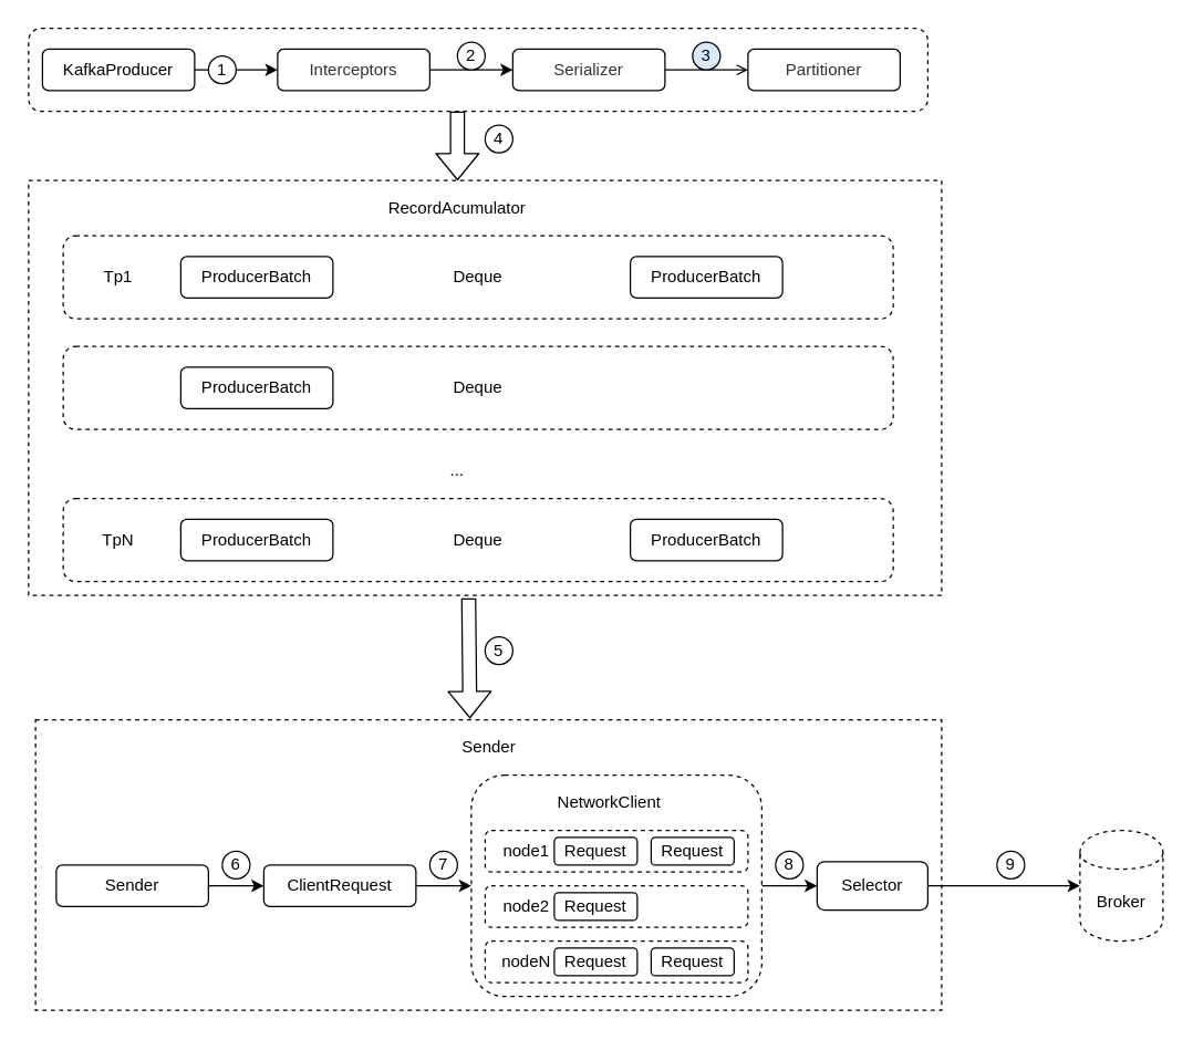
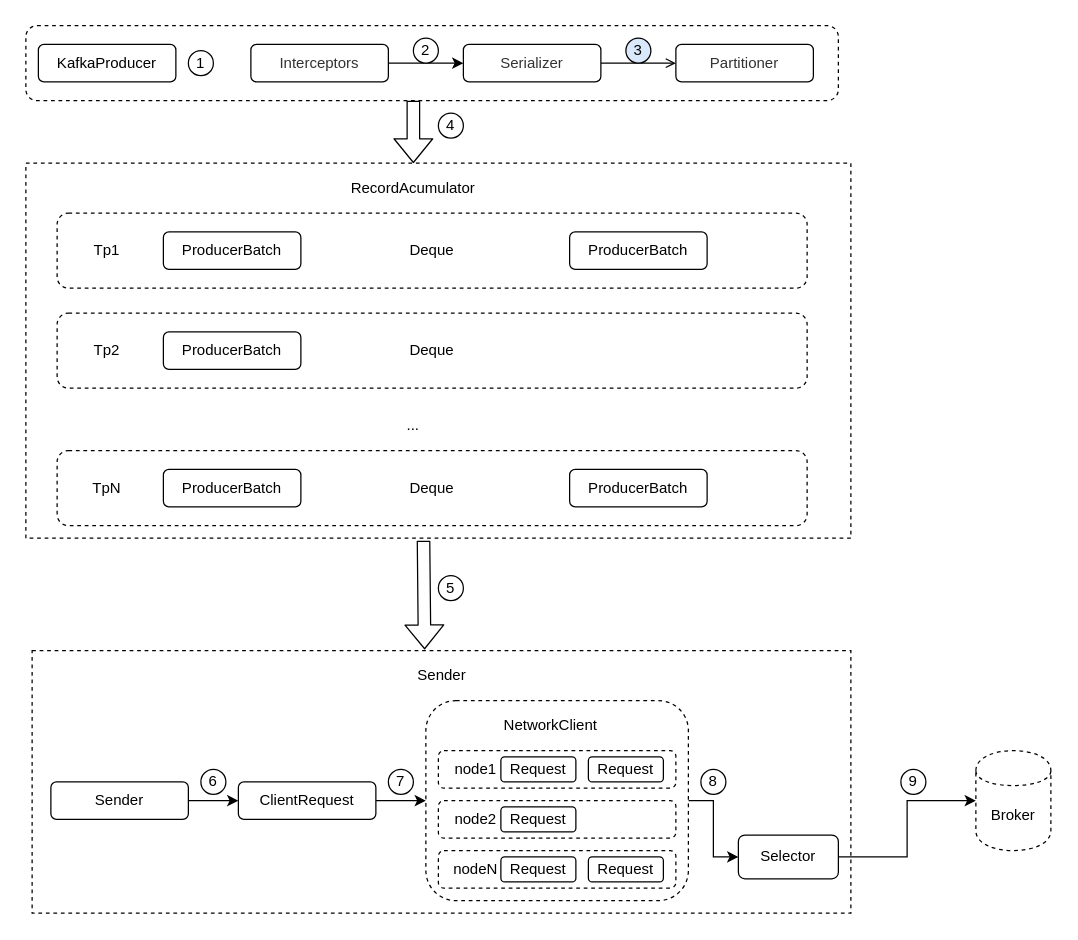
  <mxCell id="0" />
  <mxCell id="1" parent="0" />
  <mxCell id="2" value="" style="rounded=1;whiteSpace=wrap;html=1;dashed=1;" vertex="1" parent="1"><mxGeometry x="20" y="20" width="650" height="60" as="geometry" /></mxCell>
- <mxCell id="3" style="edgeStyle=orthogonalEdgeStyle;rounded=0;orthogonalLoop=1;jettySize=auto;html=1;" edge="1" parent="1" source="4" target="6"><mxGeometry relative="1" as="geometry" /></mxCell>
  <mxCell id="4" value="KafkaProducer" style="rounded=1;whiteSpace=wrap;html=1;" vertex="1" parent="1"><mxGeometry x="30" y="35" width="110" height="30" as="geometry" /></mxCell>
  <mxCell id="5" style="edgeStyle=orthogonalEdgeStyle;rounded=0;orthogonalLoop=1;jettySize=auto;html=1;" edge="1" parent="1" source="6" target="8"><mxGeometry relative="1" as="geometry" /></mxCell>
  <mxCell id="6" value="&lt;span style=&quot;color: rgb(50 , 50 , 50) ; background-color: rgba(255 , 255 , 255 , 0.01)&quot;&gt;Interceptors&lt;/span&gt;" style="rounded=1;whiteSpace=wrap;html=1;" vertex="1" parent="1"><mxGeometry x="200" y="35" width="110" height="30" as="geometry" /></mxCell>
  <mxCell id="7" style="edgeStyle=orthogonalEdgeStyle;rounded=0;orthogonalLoop=1;jettySize=auto;html=1;entryX=0;entryY=0.5;entryDx=0;entryDy=0;endArrow=open;" edge="1" parent="1" source="8" target="9"><mxGeometry relative="1" as="geometry" /></mxCell>
  <mxCell id="8" value="&lt;span style=&quot;color: rgb(50 , 50 , 50) ; background-color: rgba(255 , 255 , 255 , 0.01)&quot;&gt;Serializer&lt;/span&gt;" style="rounded=1;whiteSpace=wrap;html=1;" vertex="1" parent="1"><mxGeometry x="370" y="35" width="110" height="30" as="geometry" /></mxCell>
  <mxCell id="9" value="&lt;span style=&quot;color: rgb(50 , 50 , 50) ; background-color: rgba(255 , 255 , 255 , 0.01)&quot;&gt;Partitioner&lt;/span&gt;" style="rounded=1;whiteSpace=wrap;html=1;" vertex="1" parent="1"><mxGeometry x="540" y="35" width="110" height="30" as="geometry" /></mxCell>
  <mxCell id="10" value="1" style="ellipse;whiteSpace=wrap;html=1;aspect=fixed;" vertex="1" parent="1"><mxGeometry x="150" y="40" width="20" height="20" as="geometry" /></mxCell>
  <mxCell id="11" value="2" style="ellipse;whiteSpace=wrap;html=1;aspect=fixed;" vertex="1" parent="1"><mxGeometry x="330" y="30" width="20" height="20" as="geometry" /></mxCell>
  <mxCell id="12" value="3" style="ellipse;whiteSpace=wrap;html=1;aspect=fixed;fillColor=#dae8fc;" vertex="1" parent="1"><mxGeometry x="500" y="30" width="20" height="20" as="geometry" /></mxCell>
  <mxCell id="13" value="" style="shape=flexArrow;endArrow=classic;html=1;" edge="1" parent="1"><mxGeometry width="50" height="50" relative="1" as="geometry"><mxPoint x="330" y="80" as="sourcePoint" /><mxPoint x="330" y="130" as="targetPoint" /></mxGeometry></mxCell>
  <mxCell id="14" value="" style="rounded=0;whiteSpace=wrap;html=1;dashed=1;" vertex="1" parent="1"><mxGeometry x="20" y="130" width="660" height="300" as="geometry" /></mxCell>
  <mxCell id="15" value="Deque" style="rounded=1;whiteSpace=wrap;html=1;dashed=1;" vertex="1" parent="1"><mxGeometry x="45" y="170" width="600" height="60" as="geometry" /></mxCell>
  <mxCell id="16" value="Deque" style="rounded=1;whiteSpace=wrap;html=1;dashed=1;" vertex="1" parent="1"><mxGeometry x="45" y="250" width="600" height="60" as="geometry" /></mxCell>
  <mxCell id="17" value="Deque" style="rounded=1;whiteSpace=wrap;html=1;dashed=1;" vertex="1" parent="1"><mxGeometry x="45" y="360" width="600" height="60" as="geometry" /></mxCell>
  <mxCell id="18" value="..." style="text;html=1;strokeColor=none;fillColor=none;align=center;verticalAlign=middle;whiteSpace=wrap;rounded=0;dashed=1;" vertex="1" parent="1"><mxGeometry x="310" y="330" width="40" height="20" as="geometry" /></mxCell>
+ <mxCell id="19" value="Tp2" style="text;html=1;strokeColor=none;fillColor=none;align=center;verticalAlign=middle;whiteSpace=wrap;rounded=0;dashed=1;" vertex="1" parent="1"><mxGeometry x="65" y="270" width="40" height="20" as="geometry" /></mxCell>
  <mxCell id="20" value="Tp1" style="text;html=1;strokeColor=none;fillColor=none;align=center;verticalAlign=middle;whiteSpace=wrap;rounded=0;dashed=1;" vertex="1" parent="1"><mxGeometry x="65" y="190" width="40" height="20" as="geometry" /></mxCell>
  <mxCell id="21" value="TpN" style="text;html=1;strokeColor=none;fillColor=none;align=center;verticalAlign=middle;whiteSpace=wrap;rounded=0;dashed=1;" vertex="1" parent="1"><mxGeometry x="65" y="380" width="40" height="20" as="geometry" /></mxCell>
  <mxCell id="22" value="ProducerBatch" style="rounded=1;whiteSpace=wrap;html=1;" vertex="1" parent="1"><mxGeometry x="130" y="185" width="110" height="30" as="geometry" /></mxCell>
  <mxCell id="23" value="ProducerBatch" style="rounded=1;whiteSpace=wrap;html=1;" vertex="1" parent="1"><mxGeometry x="455" y="185" width="110" height="30" as="geometry" /></mxCell>
  <mxCell id="24" value="ProducerBatch" style="rounded=1;whiteSpace=wrap;html=1;" vertex="1" parent="1"><mxGeometry x="130" y="265" width="110" height="30" as="geometry" /></mxCell>
  <mxCell id="25" value="ProducerBatch" style="rounded=1;whiteSpace=wrap;html=1;" vertex="1" parent="1"><mxGeometry x="130" y="375" width="110" height="30" as="geometry" /></mxCell>
  <mxCell id="26" value="ProducerBatch" style="rounded=1;whiteSpace=wrap;html=1;" vertex="1" parent="1"><mxGeometry x="455" y="375" width="110" height="30" as="geometry" /></mxCell>
  <mxCell id="27" value="RecordAcumulator" style="text;html=1;strokeColor=none;fillColor=none;align=center;verticalAlign=middle;whiteSpace=wrap;rounded=0;dashed=1;" vertex="1" parent="1"><mxGeometry x="310" y="140" width="40" height="20" as="geometry" /></mxCell>
  <mxCell id="28" value="4" style="ellipse;whiteSpace=wrap;html=1;aspect=fixed;" vertex="1" parent="1"><mxGeometry x="350" y="90" width="20" height="20" as="geometry" /></mxCell>
  <mxCell id="29" value="" style="rounded=0;whiteSpace=wrap;html=1;dashed=1;" vertex="1" parent="1"><mxGeometry x="25" y="520" width="655" height="210" as="geometry" /></mxCell>
  <mxCell id="30" value="Sender" style="text;html=1;strokeColor=none;fillColor=none;align=center;verticalAlign=middle;whiteSpace=wrap;rounded=0;dashed=1;" vertex="1" parent="1"><mxGeometry x="333" y="530" width="40" height="20" as="geometry" /></mxCell>
  <mxCell id="31" style="edgeStyle=orthogonalEdgeStyle;rounded=0;orthogonalLoop=1;jettySize=auto;html=1;" edge="1" parent="1" source="32" target="34"><mxGeometry relative="1" as="geometry" /></mxCell>
  <mxCell id="32" value="Sender" style="rounded=1;whiteSpace=wrap;html=1;" vertex="1" parent="1"><mxGeometry x="40" y="625" width="110" height="30" as="geometry" /></mxCell>
  <mxCell id="33" style="edgeStyle=orthogonalEdgeStyle;rounded=0;orthogonalLoop=1;jettySize=auto;html=1;" edge="1" parent="1" source="34" target="36"><mxGeometry relative="1" as="geometry" /></mxCell>
  <mxCell id="34" value="ClientRequest" style="rounded=1;whiteSpace=wrap;html=1;" vertex="1" parent="1"><mxGeometry x="190" y="625" width="110" height="30" as="geometry" /></mxCell>
  <mxCell id="35" style="edgeStyle=orthogonalEdgeStyle;rounded=0;orthogonalLoop=1;jettySize=auto;html=1;entryX=0;entryY=0.5;entryDx=0;entryDy=0;" edge="1" parent="1" source="36" target="50"><mxGeometry relative="1" as="geometry" /></mxCell>
  <mxCell id="36" value="" style="rounded=1;whiteSpace=wrap;html=1;dashed=1;" vertex="1" parent="1"><mxGeometry x="340" y="560" width="210" height="160" as="geometry" /></mxCell>
  <mxCell id="37" value="NetworkClient" style="text;html=1;strokeColor=none;fillColor=none;align=center;verticalAlign=middle;whiteSpace=wrap;rounded=0;dashed=1;" vertex="1" parent="1"><mxGeometry x="420" y="570" width="40" height="20" as="geometry" /></mxCell>
  <mxCell id="38" value="" style="rounded=1;whiteSpace=wrap;html=1;dashed=1;" vertex="1" parent="1"><mxGeometry x="350" y="600" width="190" height="30" as="geometry" /></mxCell>
  <mxCell id="39" value="node1" style="text;html=1;strokeColor=none;fillColor=none;align=center;verticalAlign=middle;whiteSpace=wrap;rounded=0;dashed=1;" vertex="1" parent="1"><mxGeometry x="360" y="605" width="40" height="20" as="geometry" /></mxCell>
  <mxCell id="40" value="Request" style="rounded=1;whiteSpace=wrap;html=1;" vertex="1" parent="1"><mxGeometry x="400" y="605" width="60" height="20" as="geometry" /></mxCell>
  <mxCell id="41" value="Request" style="rounded=1;whiteSpace=wrap;html=1;" vertex="1" parent="1"><mxGeometry x="470" y="605" width="60" height="20" as="geometry" /></mxCell>
  <mxCell id="42" value="" style="rounded=1;whiteSpace=wrap;html=1;dashed=1;" vertex="1" parent="1"><mxGeometry x="350" y="640" width="190" height="30" as="geometry" /></mxCell>
  <mxCell id="43" value="Request" style="rounded=1;whiteSpace=wrap;html=1;" vertex="1" parent="1"><mxGeometry x="400" y="645" width="60" height="20" as="geometry" /></mxCell>
  <mxCell id="44" value="node2" style="text;html=1;strokeColor=none;fillColor=none;align=center;verticalAlign=middle;whiteSpace=wrap;rounded=0;dashed=1;" vertex="1" parent="1"><mxGeometry x="360" y="645" width="40" height="20" as="geometry" /></mxCell>
  <mxCell id="45" value="" style="rounded=1;whiteSpace=wrap;html=1;dashed=1;" vertex="1" parent="1"><mxGeometry x="350" y="680" width="190" height="30" as="geometry" /></mxCell>
  <mxCell id="46" value="Request" style="rounded=1;whiteSpace=wrap;html=1;" vertex="1" parent="1"><mxGeometry x="470" y="685" width="60" height="20" as="geometry" /></mxCell>
  <mxCell id="47" value="Request" style="rounded=1;whiteSpace=wrap;html=1;" vertex="1" parent="1"><mxGeometry x="400" y="685" width="60" height="20" as="geometry" /></mxCell>
  <mxCell id="48" value="nodeN" style="text;html=1;strokeColor=none;fillColor=none;align=center;verticalAlign=middle;whiteSpace=wrap;rounded=0;dashed=1;" vertex="1" parent="1"><mxGeometry x="360" y="685" width="40" height="20" as="geometry" /></mxCell>
  <mxCell id="49" style="edgeStyle=orthogonalEdgeStyle;rounded=0;orthogonalLoop=1;jettySize=auto;html=1;entryX=0;entryY=0.5;entryDx=0;entryDy=0;" edge="1" parent="1" source="50" target="53"><mxGeometry relative="1" as="geometry" /></mxCell>
- <mxCell id="50" value="Selector" style="rounded=1;whiteSpace=wrap;html=1;" vertex="1" parent="1"><mxGeometry x="590" y="622.5" width="80" height="35" as="geometry" /></mxCell>
+ <mxCell id="50" value="Selector" style="rounded=1;whiteSpace=wrap;html=1;" vertex="1" parent="1"><mxGeometry x="590" y="667.5" width="80" height="35" as="geometry" /></mxCell>
  <mxCell id="51" value="" style="shape=flexArrow;endArrow=classic;html=1;exitX=0.482;exitY=1.007;exitDx=0;exitDy=0;exitPerimeter=0;" edge="1" parent="1" source="14"><mxGeometry width="50" height="50" relative="1" as="geometry"><mxPoint x="339" y="440" as="sourcePoint" /><mxPoint x="339" y="519" as="targetPoint" /></mxGeometry></mxCell>
  <mxCell id="52" value="5" style="ellipse;whiteSpace=wrap;html=1;aspect=fixed;" vertex="1" parent="1"><mxGeometry x="350" y="460" width="20" height="20" as="geometry" /></mxCell>
  <mxCell id="53" value="Broker" style="shape=cylinder;whiteSpace=wrap;html=1;boundedLbl=1;backgroundOutline=1;dashed=1;" vertex="1" parent="1"><mxGeometry x="780" y="600" width="60" height="80" as="geometry" /></mxCell>
  <mxCell id="54" value="6" style="ellipse;whiteSpace=wrap;html=1;aspect=fixed;" vertex="1" parent="1"><mxGeometry x="160" y="615" width="20" height="20" as="geometry" /></mxCell>
  <mxCell id="55" value="7" style="ellipse;whiteSpace=wrap;html=1;aspect=fixed;" vertex="1" parent="1"><mxGeometry x="310" y="615" width="20" height="20" as="geometry" /></mxCell>
  <mxCell id="56" value="8" style="ellipse;whiteSpace=wrap;html=1;aspect=fixed;" vertex="1" parent="1"><mxGeometry x="560" y="615" width="20" height="20" as="geometry" /></mxCell>
  <mxCell id="57" value="9" style="ellipse;whiteSpace=wrap;html=1;aspect=fixed;" vertex="1" parent="1"><mxGeometry x="720" y="615" width="20" height="20" as="geometry" /></mxCell>
